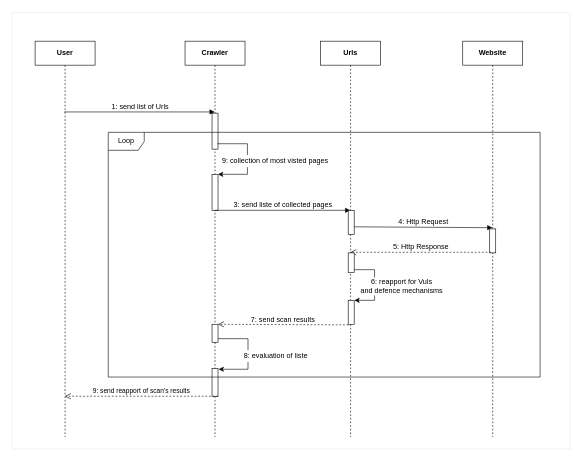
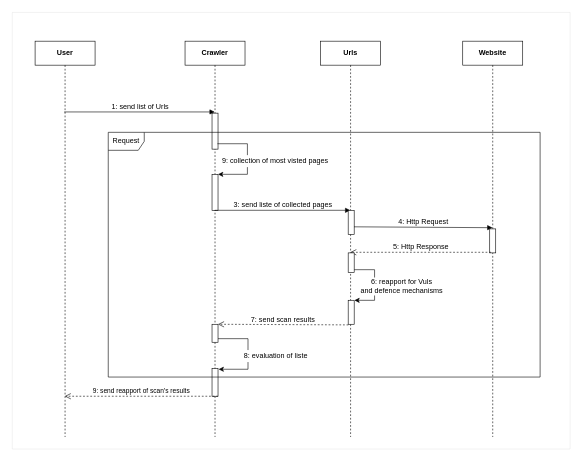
  <mxCell id="0" />
  <mxCell id="1" parent="0" />
  <mxCell id="2" value="&lt;b&gt;User&lt;/b&gt;" style="shape=umlLifeline;perimeter=lifelinePerimeter;whiteSpace=wrap;html=1;container=1;collapsible=0;recursiveResize=0;outlineConnect=0;strokeWidth=1;shadow=0;sketch=0;" vertex="1" parent="1"><mxGeometry x="58" y="68" width="100" height="660" as="geometry" /></mxCell>
  <mxCell id="3" value="&lt;b&gt;Crawler&lt;/b&gt;" style="shape=umlLifeline;perimeter=lifelinePerimeter;whiteSpace=wrap;html=1;container=1;collapsible=0;recursiveResize=0;outlineConnect=0;strokeWidth=1;shadow=0;sketch=0;" vertex="1" parent="1"><mxGeometry x="308" y="68" width="100" height="660" as="geometry" /></mxCell>
  <mxCell id="4" value="&lt;b&gt;Urls&lt;/b&gt;" style="shape=umlLifeline;perimeter=lifelinePerimeter;whiteSpace=wrap;html=1;container=1;collapsible=0;recursiveResize=0;outlineConnect=0;strokeWidth=1;shadow=0;sketch=0;" vertex="1" parent="1"><mxGeometry x="534" y="68" width="100" height="660" as="geometry" /></mxCell>
  <mxCell id="5" value="&lt;b&gt;Website&lt;/b&gt;" style="shape=umlLifeline;perimeter=lifelinePerimeter;whiteSpace=wrap;html=1;container=1;collapsible=0;recursiveResize=0;outlineConnect=0;strokeWidth=1;shadow=0;sketch=0;" vertex="1" parent="1"><mxGeometry x="771" y="68" width="100" height="660" as="geometry" /></mxCell>
  <mxCell id="6" value="" style="html=1;points=[];perimeter=orthogonalPerimeter;strokeWidth=1;shadow=0;sketch=0;" vertex="1" parent="1"><mxGeometry x="353" y="188" width="10" height="60" as="geometry" /></mxCell>
  <mxCell id="7" value="&lt;font style=&quot;font-size: 12px&quot;&gt;1: send list of Urls&lt;/font&gt;" style="html=1;verticalAlign=bottom;endArrow=block;sketch=0;strokeWidth=1;shadow=0;" edge="1" target="3" parent="1"><mxGeometry relative="1" as="geometry"><mxPoint x="106.5" y="186" as="sourcePoint" /><mxPoint x="353" y="186" as="targetPoint" /></mxGeometry></mxCell>
  <mxCell id="8" value="" style="html=1;points=[];perimeter=orthogonalPerimeter;strokeWidth=1;shadow=0;sketch=0;" vertex="1" parent="1"><mxGeometry x="353" y="290" width="10" height="60" as="geometry" /></mxCell>
  <mxCell id="9" value="&lt;font style=&quot;font-size: 12px&quot;&gt;3: send liste of collected pages&lt;/font&gt;" style="html=1;verticalAlign=bottom;endArrow=block;sketch=0;strokeWidth=1;shadow=0;" edge="1" parent="1" target="4"><mxGeometry width="80" relative="1" as="geometry"><mxPoint x="357.5" y="350" as="sourcePoint" /><mxPoint x="568" y="350" as="targetPoint" /></mxGeometry></mxCell>
  <mxCell id="10" value="" style="html=1;points=[];perimeter=orthogonalPerimeter;shadow=0;strokeWidth=1;sketch=0;" vertex="1" parent="1"><mxGeometry x="580" y="350" width="10" height="40" as="geometry" /></mxCell>
  <mxCell id="11" value="&lt;font style=&quot;font-size: 12px&quot;&gt;4: Http Request&lt;/font&gt;" style="html=1;verticalAlign=bottom;endArrow=block;sketch=0;strokeWidth=1;shadow=0;exitX=0.971;exitY=0.688;exitDx=0;exitDy=0;exitPerimeter=0;" edge="1" parent="1" source="10"><mxGeometry width="80" relative="1" as="geometry"><mxPoint x="598" y="379" as="sourcePoint" /><mxPoint x="820.5" y="379" as="targetPoint" /></mxGeometry></mxCell>
  <mxCell id="12" value="" style="html=1;points=[];perimeter=orthogonalPerimeter;shadow=0;strokeWidth=1;fillColor=#ffffff;sketch=0;" vertex="1" parent="1"><mxGeometry x="816" y="381" width="10" height="40" as="geometry" /></mxCell>
  <mxCell id="13" value="&lt;font style=&quot;font-size: 12px&quot;&gt;5: Http Response&lt;/font&gt;" style="html=1;verticalAlign=bottom;endArrow=open;dashed=1;endSize=8;exitX=0.2;exitY=0.975;exitDx=0;exitDy=0;exitPerimeter=0;sketch=0;strokeWidth=1;shadow=0;" edge="1" parent="1" source="12" target="4"><mxGeometry relative="1" as="geometry"><mxPoint x="738" y="420" as="sourcePoint" /><mxPoint x="658" y="420" as="targetPoint" /></mxGeometry></mxCell>
  <mxCell id="14" value="" style="html=1;points=[];perimeter=orthogonalPerimeter;strokeWidth=1;shadow=0;sketch=0;" vertex="1" parent="1"><mxGeometry x="580" y="421" width="10" height="33" as="geometry" /></mxCell>
  <mxCell id="15" style="edgeStyle=orthogonalEdgeStyle;rounded=0;orthogonalLoop=1;jettySize=auto;html=1;sketch=0;strokeWidth=1;shadow=0;entryX=1.038;entryY=0.002;entryDx=0;entryDy=0;entryPerimeter=0;" edge="1" parent="1" source="14" target="16"><mxGeometry relative="1" as="geometry"><mxPoint x="582" y="448.994" as="sourcePoint" /><mxPoint x="588" y="500" as="targetPoint" /><Array as="points"><mxPoint x="624" y="449" /><mxPoint x="624" y="500" /></Array></mxGeometry></mxCell>
  <mxCell id="16" value="" style="html=1;points=[];perimeter=orthogonalPerimeter;strokeWidth=1;shadow=0;sketch=0;" vertex="1" parent="1"><mxGeometry x="580" y="500" width="10" height="40" as="geometry" /></mxCell>
  <mxCell id="17" value="&lt;div&gt;6: reapport for Vuls&lt;/div&gt;&lt;div&gt;and defence mechanisms&lt;/div&gt;" style="text;html=1;align=center;verticalAlign=middle;resizable=0;points=[];autosize=1;strokeColor=none;fillColor=#ffffff;sketch=0;strokeWidth=1;shadow=0;" vertex="1" parent="1"><mxGeometry x="594" y="462" width="150" height="30" as="geometry" /></mxCell>
  <mxCell id="18" style="edgeStyle=orthogonalEdgeStyle;rounded=0;orthogonalLoop=1;jettySize=auto;html=1;sketch=0;strokeWidth=1;shadow=0;" edge="1" parent="1"><mxGeometry relative="1" as="geometry"><mxPoint x="362" y="239" as="sourcePoint" /><mxPoint x="363" y="290" as="targetPoint" /><Array as="points"><mxPoint x="412" y="239" /><mxPoint x="412" y="290" /></Array></mxGeometry></mxCell>
  <mxCell id="19" value="9: collection of most visted pages" style="text;html=1;align=center;verticalAlign=middle;resizable=0;points=[];autosize=1;strokeColor=none;fillColor=#ffffff;sketch=0;strokeWidth=1;shadow=0;" vertex="1" parent="1"><mxGeometry x="363" y="258" width="190" height="20" as="geometry" /></mxCell>
  <mxCell id="20" value="&lt;font style=&quot;font-size: 12px&quot;&gt;7: send scan results&lt;/font&gt;" style="html=1;verticalAlign=bottom;endArrow=open;dashed=1;endSize=8;shadow=0;strokeWidth=1;exitX=0.029;exitY=1.026;exitDx=0;exitDy=0;exitPerimeter=0;sketch=0;" edge="1" parent="1" source="16"><mxGeometry relative="1" as="geometry"><mxPoint x="559" y="540" as="sourcePoint" /><mxPoint x="363" y="540" as="targetPoint" /></mxGeometry></mxCell>
  <mxCell id="21" value="" style="html=1;points=[];perimeter=orthogonalPerimeter;shadow=0;sketch=0;strokeWidth=1;fillColor=#ffffff;" vertex="1" parent="1"><mxGeometry x="353" y="540" width="10" height="30" as="geometry" /></mxCell>
  <mxCell id="22" value="" style="html=1;points=[];perimeter=orthogonalPerimeter;shadow=0;sketch=0;strokeWidth=1;fillColor=#ffffff;" vertex="1" parent="1"><mxGeometry x="353" y="614" width="10" height="46" as="geometry" /></mxCell>
  <mxCell id="23" style="edgeStyle=orthogonalEdgeStyle;rounded=0;orthogonalLoop=1;jettySize=auto;html=1;sketch=0;strokeWidth=1;shadow=0;" edge="1" parent="1"><mxGeometry relative="1" as="geometry"><mxPoint x="363" y="564" as="sourcePoint" /><mxPoint x="364" y="615" as="targetPoint" /><Array as="points"><mxPoint x="413" y="564" /><mxPoint x="413" y="615" /></Array></mxGeometry></mxCell>
  <mxCell id="24" value="8: evaluation of liste" style="text;html=1;align=center;verticalAlign=middle;resizable=0;points=[];autosize=1;strokeColor=none;fillColor=#ffffff;sketch=0;strokeWidth=1;shadow=0;" vertex="1" parent="1"><mxGeometry x="389" y="583" width="140" height="20" as="geometry" /></mxCell>
  <mxCell id="25" value="9: send reapport of scan's results" style="html=1;verticalAlign=bottom;endArrow=open;dashed=1;endSize=8;shadow=0;strokeWidth=1;sketch=0;" edge="1" parent="1" target="2"><mxGeometry relative="1" as="geometry"><mxPoint x="363" y="660" as="sourcePoint" /><mxPoint x="157.667" y="660" as="targetPoint" /></mxGeometry></mxCell>
- <mxCell id="26" value="Loop" style="shape=umlFrame;whiteSpace=wrap;html=1;shadow=0;sketch=0;strokeWidth=1;fillColor=none;" vertex="1" parent="1"><mxGeometry x="180" y="220" width="720" height="408" as="geometry" /></mxCell>
+ <mxCell id="26" value="Request" style="shape=umlFrame;whiteSpace=wrap;html=1;shadow=0;sketch=0;strokeWidth=1;fillColor=none;" vertex="1" parent="1"><mxGeometry x="180" y="220" width="720" height="408" as="geometry" /></mxCell>
  <mxCell id="27" value="" style="swimlane;startSize=0;shadow=0;sketch=0;strokeWidth=0;fillColor=#ffffff;dashed=1;" vertex="1" parent="1"><mxGeometry x="20" y="20" width="930" height="728" as="geometry" /></mxCell>
